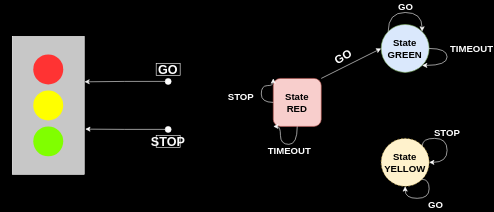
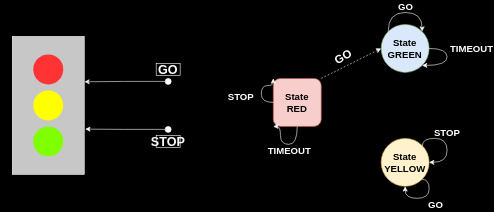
  <mxCell id="0" />
  <mxCell id="1" parent="0" />
  <mxCell id="2" value="" style="rounded=0;whiteSpace=wrap;html=1;fillColor=#C7C7C7;strokeColor=#FFFFFF;" parent="1" vertex="1"><mxGeometry x="20" y="60" width="120" height="230" as="geometry" /></mxCell>
  <mxCell id="3" value="" style="ellipse;whiteSpace=wrap;html=1;aspect=fixed;fillColor=#FF3333;strokeColor=none;" parent="1" vertex="1"><mxGeometry x="55" y="90" width="50" height="50" as="geometry" /></mxCell>
  <mxCell id="4" value="" style="ellipse;whiteSpace=wrap;html=1;aspect=fixed;fillColor=#FFFF00;strokeColor=none;" parent="1" vertex="1"><mxGeometry x="55" y="150" width="50" height="50" as="geometry" /></mxCell>
  <mxCell id="5" value="" style="ellipse;whiteSpace=wrap;html=1;aspect=fixed;fillColor=#80FF00;strokeColor=none;" parent="1" vertex="1"><mxGeometry x="55" y="210" width="50" height="50" as="geometry" /></mxCell>
  <mxCell id="6" style="edgeStyle=orthogonalEdgeStyle;rounded=0;orthogonalLoop=1;jettySize=auto;html=1;exitX=0;exitY=0.5;exitDx=0;exitDy=0;entryX=1.003;entryY=0.329;entryDx=0;entryDy=0;entryPerimeter=0;strokeColor=#F5F5F5;" parent="1" source="7" target="2" edge="1"><mxGeometry relative="1" as="geometry" /></mxCell>
  <mxCell id="7" value="" style="ellipse;whiteSpace=wrap;html=1;aspect=fixed;strokeColor=#FFFFFF;" parent="1" vertex="1"><mxGeometry x="275" y="130" width="10" height="10" as="geometry" /></mxCell>
  <mxCell id="8" style="edgeStyle=orthogonalEdgeStyle;rounded=0;orthogonalLoop=1;jettySize=auto;html=1;exitX=0;exitY=0.5;exitDx=0;exitDy=0;entryX=1.014;entryY=0.672;entryDx=0;entryDy=0;entryPerimeter=0;strokeColor=#FFFFFF;" parent="1" source="9" target="2" edge="1"><mxGeometry relative="1" as="geometry" /></mxCell>
  <mxCell id="9" value="" style="ellipse;whiteSpace=wrap;html=1;aspect=fixed;strokeColor=#FFFFFF;" parent="1" vertex="1"><mxGeometry x="275" y="210" width="10" height="10" as="geometry" /></mxCell>
  <mxCell id="10" value="GO" style="text;html=1;align=center;verticalAlign=middle;whiteSpace=wrap;rounded=0;fontStyle=1;fontSize=21;strokeColor=#FFFFFF;fontColor=#FFFFFF;" parent="1" vertex="1"><mxGeometry x="260" y="105" width="40" height="20" as="geometry" /></mxCell>
  <mxCell id="11" value="STOP" style="text;html=1;align=center;verticalAlign=middle;whiteSpace=wrap;rounded=0;fontStyle=1;fontSize=21;strokeColor=#FFFFFF;fontColor=#FCFCFC;" parent="1" vertex="1"><mxGeometry x="260" y="225" width="40" height="20" as="geometry" /></mxCell>
- <mxCell id="12" style="rounded=0;orthogonalLoop=1;jettySize=auto;html=1;exitX=1;exitY=0;exitDx=0;exitDy=0;entryX=0;entryY=0.5;entryDx=0;entryDy=0;fontColor=#FFFFFF;strokeColor=#FFFFFF;" edge="1" parent="1" source="14" target="15"><mxGeometry relative="1" as="geometry" /></mxCell>
+ <mxCell id="12" style="rounded=0;orthogonalLoop=1;jettySize=auto;html=1;exitX=1;exitY=0;exitDx=0;exitDy=0;entryX=0;entryY=0.5;entryDx=0;entryDy=0;fontColor=#FFFFFF;strokeColor=#FFFFFF;dashed=1;" edge="1" parent="1" source="14" target="15"><mxGeometry relative="1" as="geometry" /></mxCell>
  <mxCell id="13" value="GO" style="edgeLabel;html=1;align=center;verticalAlign=middle;resizable=0;points=[];fontStyle=1;fontSize=19;rotation=-30;labelBackgroundColor=none;fontColor=#FFFFFF;" vertex="1" connectable="0" parent="12"><mxGeometry x="0.067" relative="1" as="geometry"><mxPoint x="-18.1" y="-8.67" as="offset" /></mxGeometry></mxCell>
  <mxCell id="14" value="State &lt;br style=&quot;font-size: 16px;&quot;&gt;RED" style="whiteSpace=wrap;html=1;aspect=fixed;fillColor=#f8cecc;strokeColor=#b85450;fontStyle=1;fontSize=16;fontColor=#000000;rounded=1;" vertex="1" parent="1"><mxGeometry x="455.3" y="130.02" width="80" height="80" as="geometry" /></mxCell>
  <mxCell id="15" value="State &lt;br style=&quot;font-size: 16px;&quot;&gt;GREEN" style="ellipse;whiteSpace=wrap;html=1;aspect=fixed;fillColor=#dae8fc;strokeColor=#82b366;fontStyle=1;fontSize=16;fontColor=#000000;" vertex="1" parent="1"><mxGeometry x="635.3" y="40.02" width="80" height="80" as="geometry" /></mxCell>
- <mxCell id="16" value="State YELLOW" style="ellipse;whiteSpace=wrap;html=1;aspect=fixed;fillColor=#fff2cc;strokeColor=#d6b656;fontStyle=1;fontSize=16;fontColor=#000000;dashed=1;" vertex="1" parent="1"><mxGeometry x="635.3" y="230.02" width="80" height="80" as="geometry" /></mxCell>
+ <mxCell id="16" value="State YELLOW" style="ellipse;whiteSpace=wrap;html=1;aspect=fixed;fillColor=#fff2cc;strokeColor=#d6b656;fontStyle=1;fontSize=16;fontColor=#000000;" vertex="1" parent="1"><mxGeometry x="635.3" y="230.02" width="80" height="80" as="geometry" /></mxCell>
  <mxCell id="17" style="edgeStyle=orthogonalEdgeStyle;rounded=0;orthogonalLoop=1;jettySize=auto;html=1;exitX=0;exitY=0;exitDx=0;exitDy=0;entryX=1;entryY=0;entryDx=0;entryDy=0;fontSize=16;curved=1;fontColor=#FFFFFF;strokeColor=#FFFFFF;" edge="1" parent="1" source="15" target="15"><mxGeometry relative="1" as="geometry"><Array as="points"><mxPoint x="647.3" y="20.02" /><mxPoint x="703.3" y="20.02" /></Array></mxGeometry></mxCell>
  <mxCell id="18" value="GO" style="edgeLabel;html=1;align=center;verticalAlign=middle;resizable=0;points=[];fontSize=16;fontStyle=1;labelBackgroundColor=none;fontColor=#FFFFFF;" vertex="1" connectable="0" parent="17"><mxGeometry x="0.033" y="-3" relative="1" as="geometry"><mxPoint x="-1.62" y="-13" as="offset" /></mxGeometry></mxCell>
  <mxCell id="19" style="edgeStyle=orthogonalEdgeStyle;curved=1;rounded=0;orthogonalLoop=1;jettySize=auto;html=1;exitX=1;exitY=0.5;exitDx=0;exitDy=0;entryX=1;entryY=1;entryDx=0;entryDy=0;fontSize=16;fontColor=#FFFFFF;strokeColor=#FFFFFF;" edge="1" parent="1" source="15" target="15"><mxGeometry relative="1" as="geometry"><Array as="points"><mxPoint x="745.3" y="80.02" /><mxPoint x="745.3" y="108.02" /><mxPoint x="703.3" y="108.02" /></Array></mxGeometry></mxCell>
  <mxCell id="20" value="TIMEOUT" style="edgeLabel;html=1;align=center;verticalAlign=middle;resizable=0;points=[];fontSize=16;fontStyle=1;labelBackgroundColor=none;fontColor=#FFFFFF;" vertex="1" connectable="0" parent="19"><mxGeometry x="-0.044" y="-1" relative="1" as="geometry"><mxPoint x="41" y="-17.5" as="offset" /></mxGeometry></mxCell>
  <mxCell id="21" style="edgeStyle=orthogonalEdgeStyle;curved=1;rounded=0;orthogonalLoop=1;jettySize=auto;html=1;exitX=1;exitY=0;exitDx=0;exitDy=0;entryX=1;entryY=0.5;entryDx=0;entryDy=0;fontSize=16;fontColor=#FFFFFF;strokeColor=#FFFFFF;" edge="1" parent="1" source="16" target="16"><mxGeometry relative="1" as="geometry"><Array as="points"><mxPoint x="703.3" y="230.02" /><mxPoint x="745.3" y="230.02" /><mxPoint x="745.3" y="270.02" /></Array></mxGeometry></mxCell>
  <mxCell id="22" value="STOP" style="edgeLabel;html=1;align=center;verticalAlign=middle;resizable=0;points=[];fontSize=16;fontStyle=1;labelBackgroundColor=none;fontColor=#FFFFFF;" vertex="1" connectable="0" parent="21"><mxGeometry x="0.033" y="-1" relative="1" as="geometry"><mxPoint y="-19.95" as="offset" /></mxGeometry></mxCell>
  <mxCell id="23" style="edgeStyle=orthogonalEdgeStyle;curved=1;rounded=0;orthogonalLoop=1;jettySize=auto;html=1;exitX=1;exitY=1;exitDx=0;exitDy=0;entryX=0.5;entryY=1;entryDx=0;entryDy=0;fontSize=16;fontColor=#FFFFFF;strokeColor=#FFFFFF;" edge="1" parent="1" source="16" target="16"><mxGeometry relative="1" as="geometry"><Array as="points"><mxPoint x="715.3" y="298.02" /><mxPoint x="715.3" y="330.02" /><mxPoint x="675.3" y="330.02" /></Array></mxGeometry></mxCell>
  <mxCell id="24" value="GO" style="edgeLabel;html=1;align=center;verticalAlign=middle;resizable=0;points=[];fontSize=16;fontStyle=1;labelBackgroundColor=none;fontColor=#FFFFFF;" vertex="1" connectable="0" parent="23"><mxGeometry x="-0.219" y="-2" relative="1" as="geometry"><mxPoint x="12" y="13.38" as="offset" /></mxGeometry></mxCell>
  <mxCell id="25" style="edgeStyle=orthogonalEdgeStyle;curved=1;rounded=0;orthogonalLoop=1;jettySize=auto;html=1;exitX=0.5;exitY=1;exitDx=0;exitDy=0;entryX=0;entryY=1;entryDx=0;entryDy=0;fontSize=16;fontColor=#FFFFFF;strokeColor=#FFFFFF;" edge="1" parent="1" source="14" target="14"><mxGeometry relative="1" as="geometry"><Array as="points"><mxPoint x="495.3" y="240.02" /><mxPoint x="467.3" y="240.02" /></Array></mxGeometry></mxCell>
  <mxCell id="26" value="TIMEOUT" style="edgeLabel;html=1;align=center;verticalAlign=middle;resizable=0;points=[];fontSize=16;fontStyle=1;labelBackgroundColor=none;fontColor=#FFFFFF;" vertex="1" connectable="0" parent="25"><mxGeometry x="-0.114" y="-1" relative="1" as="geometry"><mxPoint y="11" as="offset" /></mxGeometry></mxCell>
  <mxCell id="27" style="edgeStyle=orthogonalEdgeStyle;curved=1;rounded=0;orthogonalLoop=1;jettySize=auto;html=1;exitX=0;exitY=0.5;exitDx=0;exitDy=0;entryX=0;entryY=0;entryDx=0;entryDy=0;fontSize=16;fontColor=#FFFFFF;strokeColor=#FFFFFF;" edge="1" parent="1" source="14" target="14"><mxGeometry relative="1" as="geometry"><Array as="points"><mxPoint x="435.3" y="170.02" /><mxPoint x="435.3" y="142.02" /></Array></mxGeometry></mxCell>
  <mxCell id="28" value="STOP" style="edgeLabel;html=1;align=center;verticalAlign=middle;resizable=0;points=[];fontSize=16;fontStyle=1;labelBackgroundColor=none;fontColor=#FFFFFF;" vertex="1" connectable="0" parent="27"><mxGeometry x="0.226" y="-6" relative="1" as="geometry"><mxPoint x="-36" y="11.67" as="offset" /></mxGeometry></mxCell>
